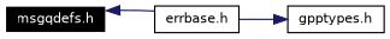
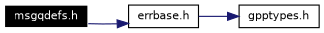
  digraph {
    rankdir=LR
    node [color=black fillcolor=white fontname=Helvetica fontsize=10 shape=record style=filled]
    edge [color=midnightblue fontname=Helvetica fontsize=10 labelfontname=Helvetica labelfontsize=10 style=solid]
    n1 [color=white fillcolor=black fontcolor=white height=0.2 label="msgqdefs.h" width=0.4]
    n2 [height=0.2 label="errbase.h" width=0.4]
    n3 [height=0.2 label="gpptypes.h" width=0.4]
-   n2 -> n1
+   n1 -> n2
    n2 -> n3
  }
